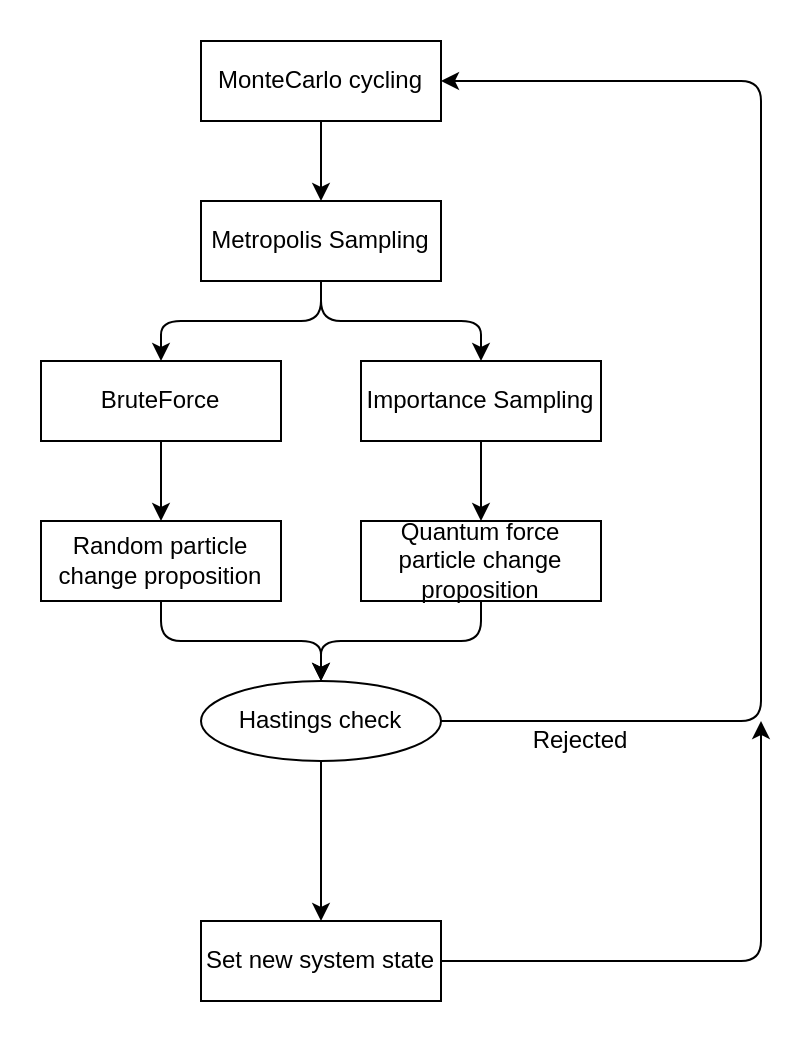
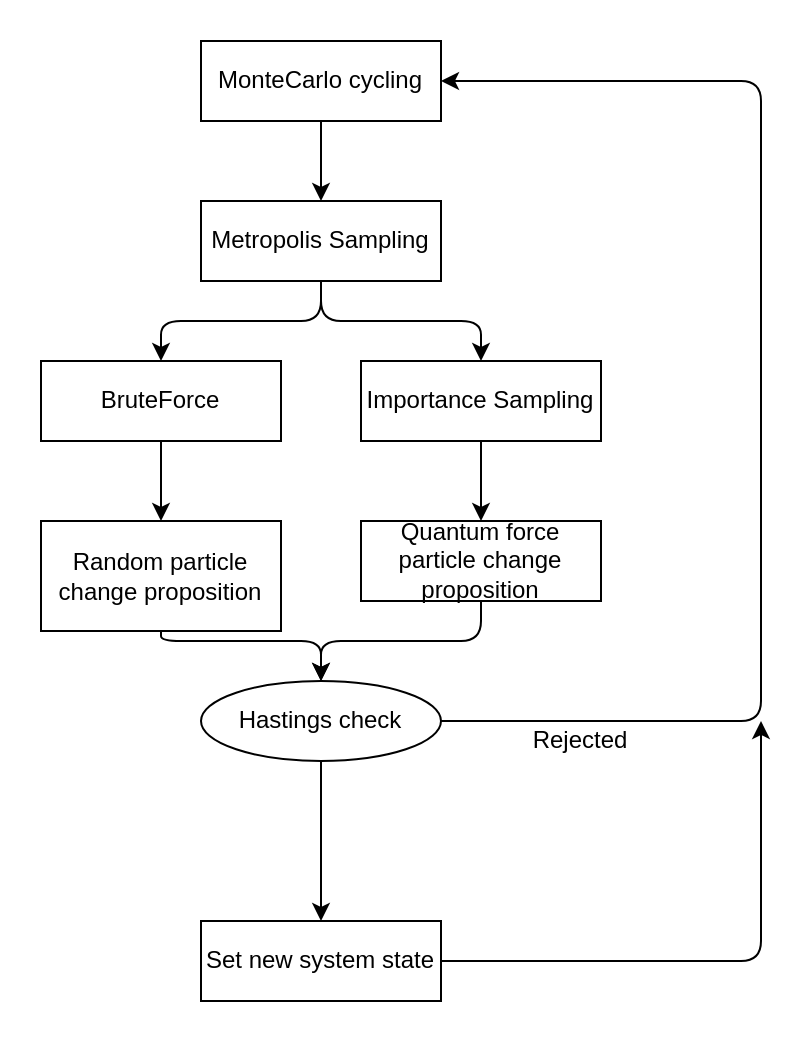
  <mxCell id="0" />
  <mxCell id="1" parent="0" />
  <mxCell id="2" value="MonteCarlo cycling" style="rounded=0;whiteSpace=wrap;html=1;" parent="1" vertex="1"><mxGeometry x="100" y="20" width="120" height="40" as="geometry" /></mxCell>
  <mxCell id="3" value="Metropolis Sampling" style="rounded=0;whiteSpace=wrap;html=1;" parent="1" vertex="1"><mxGeometry x="100" y="100" width="120" height="40" as="geometry" /></mxCell>
  <mxCell id="4" value="Importance Sampling" style="rounded=0;whiteSpace=wrap;html=1;" parent="1" vertex="1"><mxGeometry x="180" y="180" width="120" height="40" as="geometry" /></mxCell>
  <mxCell id="5" value="BruteForce" style="rounded=0;whiteSpace=wrap;html=1;" parent="1" vertex="1"><mxGeometry x="20" y="180" width="120" height="40" as="geometry" /></mxCell>
  <mxCell id="6" value="" style="endArrow=classic;html=1;exitX=0.5;exitY=1;exitDx=0;exitDy=0;entryX=0.5;entryY=0;entryDx=0;entryDy=0;" parent="1" source="2" target="3" edge="1"><mxGeometry width="50" height="50" relative="1" as="geometry"><mxPoint x="140" y="360" as="sourcePoint" /><mxPoint x="190" y="310" as="targetPoint" /></mxGeometry></mxCell>
  <mxCell id="7" value="" style="endArrow=classic;html=1;exitX=0.5;exitY=1;exitDx=0;exitDy=0;entryX=0.5;entryY=0;entryDx=0;entryDy=0;" parent="1" source="3" target="4" edge="1"><mxGeometry width="50" height="50" relative="1" as="geometry"><mxPoint x="140" y="360" as="sourcePoint" /><mxPoint x="190" y="310" as="targetPoint" /><Array as="points"><mxPoint x="160" y="160" /><mxPoint x="240" y="160" /></Array></mxGeometry></mxCell>
  <mxCell id="8" value="" style="endArrow=classic;html=1;entryX=0.5;entryY=0;entryDx=0;entryDy=0;" parent="1" target="5" edge="1"><mxGeometry width="50" height="50" relative="1" as="geometry"><mxPoint x="160" y="140" as="sourcePoint" /><mxPoint x="190" y="310" as="targetPoint" /><Array as="points"><mxPoint x="160" y="160" /><mxPoint x="80" y="160" /></Array></mxGeometry></mxCell>
  <mxCell id="9" value="Quantum force particle change proposition" style="rounded=0;whiteSpace=wrap;html=1;" parent="1" vertex="1"><mxGeometry x="180" y="260" width="120" height="40" as="geometry" /></mxCell>
  <mxCell id="10" value="Hastings check" style="ellipse;whiteSpace=wrap;html=1;" parent="1" vertex="1"><mxGeometry x="100" y="340" width="120" height="40" as="geometry" /></mxCell>
  <mxCell id="11" value="" style="endArrow=classic;html=1;exitX=1;exitY=0.5;exitDx=0;exitDy=0;entryX=1;entryY=0.5;entryDx=0;entryDy=0;" parent="1" source="10" target="2" edge="1"><mxGeometry width="50" height="50" relative="1" as="geometry"><mxPoint x="140" y="340" as="sourcePoint" /><mxPoint x="380" y="40" as="targetPoint" /><Array as="points"><mxPoint x="380" y="360" /><mxPoint x="380" y="130" /><mxPoint x="380" y="40" /></Array></mxGeometry></mxCell>
  <mxCell id="12" value="Rejected" style="text;html=1;strokeColor=none;fillColor=none;align=center;verticalAlign=middle;whiteSpace=wrap;rounded=0;" parent="1" vertex="1"><mxGeometry x="270" y="360" width="40" height="20" as="geometry" /></mxCell>
  <mxCell id="13" value="Set new system state" style="rounded=0;whiteSpace=wrap;html=1;" parent="1" vertex="1"><mxGeometry x="100" y="460" width="120" height="40" as="geometry" /></mxCell>
  <mxCell id="14" value="" style="endArrow=classic;html=1;exitX=0.5;exitY=1;exitDx=0;exitDy=0;entryX=0.5;entryY=0;entryDx=0;entryDy=0;" parent="1" source="10" target="13" edge="1"><mxGeometry width="50" height="50" relative="1" as="geometry"><mxPoint x="140" y="340" as="sourcePoint" /><mxPoint x="190" y="290" as="targetPoint" /></mxGeometry></mxCell>
  <mxCell id="15" value="" style="endArrow=classic;html=1;exitX=1;exitY=0.5;exitDx=0;exitDy=0;" parent="1" source="13" edge="1"><mxGeometry width="50" height="50" relative="1" as="geometry"><mxPoint x="140" y="340" as="sourcePoint" /><mxPoint x="380" y="360" as="targetPoint" /><Array as="points"><mxPoint x="380" y="480" /></Array></mxGeometry></mxCell>
  <mxCell id="16" value="" style="endArrow=classic;html=1;exitX=0.5;exitY=1;exitDx=0;exitDy=0;entryX=0.5;entryY=0;entryDx=0;entryDy=0;" parent="1" source="9" target="10" edge="1"><mxGeometry width="50" height="50" relative="1" as="geometry"><mxPoint x="140" y="340" as="sourcePoint" /><mxPoint x="190" y="290" as="targetPoint" /><Array as="points"><mxPoint x="240" y="320" /><mxPoint x="160" y="320" /></Array></mxGeometry></mxCell>
  <mxCell id="17" value="" style="endArrow=classic;html=1;exitX=0.5;exitY=1;exitDx=0;exitDy=0;" parent="1" source="4" target="9" edge="1"><mxGeometry width="50" height="50" relative="1" as="geometry"><mxPoint x="140" y="340" as="sourcePoint" /><mxPoint x="190" y="290" as="targetPoint" /></mxGeometry></mxCell>
- <mxCell id="18" value="Random particle change proposition" style="rounded=0;whiteSpace=wrap;html=1;" parent="1" vertex="1"><mxGeometry x="20" y="260" width="120" height="40" as="geometry" /></mxCell>
+ <mxCell id="18" value="Random particle change proposition" style="rounded=0;whiteSpace=wrap;html=1;" parent="1" vertex="1"><mxGeometry x="20" y="260" width="120" height="55" as="geometry" /></mxCell>
  <mxCell id="19" value="" style="endArrow=classic;html=1;exitX=0.5;exitY=1;exitDx=0;exitDy=0;entryX=0.5;entryY=0;entryDx=0;entryDy=0;" parent="1" source="18" target="10" edge="1"><mxGeometry width="50" height="50" relative="1" as="geometry"><mxPoint x="140" y="340" as="sourcePoint" /><mxPoint x="190" y="290" as="targetPoint" /><Array as="points"><mxPoint x="80" y="320" /><mxPoint x="160" y="320" /></Array></mxGeometry></mxCell>
  <mxCell id="20" value="" style="endArrow=classic;html=1;exitX=0.5;exitY=1;exitDx=0;exitDy=0;entryX=0.5;entryY=0;entryDx=0;entryDy=0;" parent="1" source="5" target="18" edge="1"><mxGeometry width="50" height="50" relative="1" as="geometry"><mxPoint x="140" y="340" as="sourcePoint" /><mxPoint x="190" y="290" as="targetPoint" /></mxGeometry></mxCell>
